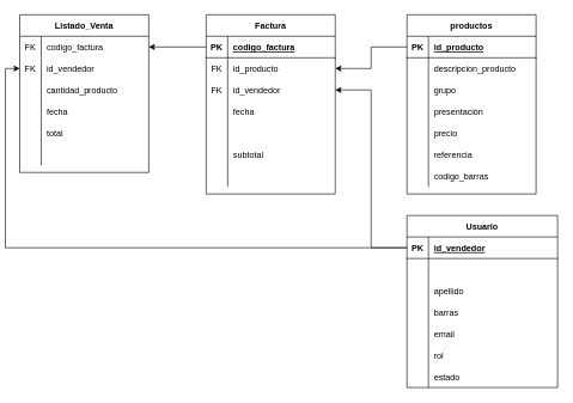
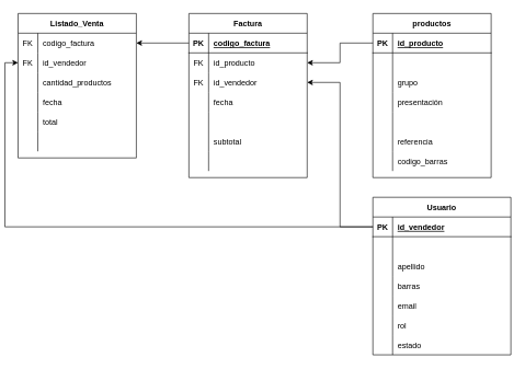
  <mxCell id="0" />
  <mxCell id="1" parent="0" />
  <mxCell id="2" value="Factura" style="shape=table;startSize=30;container=1;collapsible=1;childLayout=tableLayout;fixedRows=1;rowLines=0;fontStyle=1;align=center;resizeLast=1;" parent="1" vertex="1"><mxGeometry x="280" y="20" width="180" height="250" as="geometry" /></mxCell>
  <mxCell id="3" value="" style="shape=partialRectangle;collapsible=0;dropTarget=0;pointerEvents=0;fillColor=none;top=0;left=0;bottom=1;right=0;points=[[0,0.5],[1,0.5]];portConstraint=eastwest;" parent="2" vertex="1"><mxGeometry y="30" width="180" height="30" as="geometry" /></mxCell>
  <mxCell id="4" value="PK" style="shape=partialRectangle;connectable=0;fillColor=none;top=0;left=0;bottom=0;right=0;fontStyle=1;overflow=hidden;" parent="3" vertex="1"><mxGeometry width="30" height="30" as="geometry" /></mxCell>
  <mxCell id="5" value="codigo_factura" style="shape=partialRectangle;connectable=0;fillColor=none;top=0;left=0;bottom=0;right=0;align=left;spacingLeft=6;fontStyle=5;overflow=hidden;" parent="3" vertex="1"><mxGeometry x="30" width="150" height="30" as="geometry" /></mxCell>
  <mxCell id="6" value="" style="shape=partialRectangle;collapsible=0;dropTarget=0;pointerEvents=0;fillColor=none;top=0;left=0;bottom=0;right=0;points=[[0,0.5],[1,0.5]];portConstraint=eastwest;" parent="2" vertex="1"><mxGeometry y="60" width="180" height="30" as="geometry" /></mxCell>
  <mxCell id="7" value="FK" style="shape=partialRectangle;connectable=0;fillColor=none;top=0;left=0;bottom=0;right=0;editable=1;overflow=hidden;" parent="6" vertex="1"><mxGeometry width="30" height="30" as="geometry" /></mxCell>
  <mxCell id="8" value="id_producto" style="shape=partialRectangle;connectable=0;fillColor=none;top=0;left=0;bottom=0;right=0;align=left;spacingLeft=6;overflow=hidden;" parent="6" vertex="1"><mxGeometry x="30" width="150" height="30" as="geometry" /></mxCell>
  <mxCell id="9" value="" style="shape=partialRectangle;collapsible=0;dropTarget=0;pointerEvents=0;fillColor=none;top=0;left=0;bottom=0;right=0;points=[[0,0.5],[1,0.5]];portConstraint=eastwest;" parent="2" vertex="1"><mxGeometry y="90" width="180" height="30" as="geometry" /></mxCell>
  <mxCell id="10" value="FK" style="shape=partialRectangle;connectable=0;fillColor=none;top=0;left=0;bottom=0;right=0;editable=1;overflow=hidden;" parent="9" vertex="1"><mxGeometry width="30" height="30" as="geometry" /></mxCell>
  <mxCell id="11" value="id_vendedor" style="shape=partialRectangle;connectable=0;fillColor=none;top=0;left=0;bottom=0;right=0;align=left;spacingLeft=6;overflow=hidden;" parent="9" vertex="1"><mxGeometry x="30" width="150" height="30" as="geometry" /></mxCell>
  <mxCell id="12" value="" style="shape=partialRectangle;collapsible=0;dropTarget=0;pointerEvents=0;fillColor=none;top=0;left=0;bottom=0;right=0;points=[[0,0.5],[1,0.5]];portConstraint=eastwest;" parent="2" vertex="1"><mxGeometry y="120" width="180" height="30" as="geometry" /></mxCell>
  <mxCell id="13" value="" style="shape=partialRectangle;connectable=0;fillColor=none;top=0;left=0;bottom=0;right=0;editable=1;overflow=hidden;" parent="12" vertex="1"><mxGeometry width="30" height="30" as="geometry" /></mxCell>
  <mxCell id="14" value="fecha" style="shape=partialRectangle;connectable=0;fillColor=none;top=0;left=0;bottom=0;right=0;align=left;spacingLeft=6;overflow=hidden;" parent="12" vertex="1"><mxGeometry x="30" width="150" height="30" as="geometry" /></mxCell>
  <mxCell id="15" value="" style="shape=partialRectangle;collapsible=0;dropTarget=0;pointerEvents=0;fillColor=none;top=0;left=0;bottom=0;right=0;points=[[0,0.5],[1,0.5]];portConstraint=eastwest;" vertex="1" parent="2"><mxGeometry y="150" width="180" height="30" as="geometry" /></mxCell>
  <mxCell id="16" value="" style="shape=partialRectangle;connectable=0;fillColor=none;top=0;left=0;bottom=0;right=0;editable=1;overflow=hidden;" vertex="1" parent="15"><mxGeometry width="30" height="30" as="geometry" /></mxCell>
  <mxCell id="17" value="" style="shape=partialRectangle;collapsible=0;dropTarget=0;pointerEvents=0;fillColor=none;top=0;left=0;bottom=0;right=0;points=[[0,0.5],[1,0.5]];portConstraint=eastwest;" vertex="1" parent="2"><mxGeometry y="180" width="180" height="30" as="geometry" /></mxCell>
  <mxCell id="18" value="" style="shape=partialRectangle;connectable=0;fillColor=none;top=0;left=0;bottom=0;right=0;editable=1;overflow=hidden;" vertex="1" parent="17"><mxGeometry width="30" height="30" as="geometry" /></mxCell>
  <mxCell id="19" value="subtotal" style="shape=partialRectangle;connectable=0;fillColor=none;top=0;left=0;bottom=0;right=0;align=left;spacingLeft=6;overflow=hidden;" vertex="1" parent="17"><mxGeometry x="30" width="150" height="30" as="geometry" /></mxCell>
  <mxCell id="20" value="" style="shape=partialRectangle;collapsible=0;dropTarget=0;pointerEvents=0;fillColor=none;top=0;left=0;bottom=0;right=0;points=[[0,0.5],[1,0.5]];portConstraint=eastwest;" vertex="1" parent="2"><mxGeometry y="210" width="180" height="30" as="geometry" /></mxCell>
  <mxCell id="21" value="" style="shape=partialRectangle;connectable=0;fillColor=none;top=0;left=0;bottom=0;right=0;editable=1;overflow=hidden;" vertex="1" parent="20"><mxGeometry width="30" height="30" as="geometry" /></mxCell>
  <mxCell id="22" value="" style="shape=partialRectangle;connectable=0;fillColor=none;top=0;left=0;bottom=0;right=0;align=left;spacingLeft=6;overflow=hidden;" vertex="1" parent="20"><mxGeometry x="30" width="150" height="30" as="geometry" /></mxCell>
  <mxCell id="23" value="productos" style="shape=table;startSize=30;container=1;collapsible=1;childLayout=tableLayout;fixedRows=1;rowLines=0;fontStyle=1;align=center;resizeLast=1;" parent="1" vertex="1"><mxGeometry x="560" y="20" width="180" height="250" as="geometry"><mxRectangle x="410" y="200" width="90" height="30" as="alternateBounds" /></mxGeometry></mxCell>
  <mxCell id="24" value="" style="shape=partialRectangle;collapsible=0;dropTarget=0;pointerEvents=0;fillColor=none;top=0;left=0;bottom=1;right=0;points=[[0,0.5],[1,0.5]];portConstraint=eastwest;" parent="23" vertex="1"><mxGeometry y="30" width="180" height="30" as="geometry" /></mxCell>
  <mxCell id="25" value="PK" style="shape=partialRectangle;connectable=0;fillColor=none;top=0;left=0;bottom=0;right=0;fontStyle=1;overflow=hidden;" parent="24" vertex="1"><mxGeometry width="30" height="30" as="geometry" /></mxCell>
  <mxCell id="26" value="id_producto" style="shape=partialRectangle;connectable=0;fillColor=none;top=0;left=0;bottom=0;right=0;align=left;spacingLeft=6;fontStyle=5;overflow=hidden;" parent="24" vertex="1"><mxGeometry x="30" width="150" height="30" as="geometry" /></mxCell>
  <mxCell id="27" value="" style="shape=partialRectangle;collapsible=0;dropTarget=0;pointerEvents=0;fillColor=none;top=0;left=0;bottom=0;right=0;points=[[0,0.5],[1,0.5]];portConstraint=eastwest;" parent="23" vertex="1"><mxGeometry y="60" width="180" height="30" as="geometry" /></mxCell>
  <mxCell id="28" value="" style="shape=partialRectangle;connectable=0;fillColor=none;top=0;left=0;bottom=0;right=0;editable=1;overflow=hidden;" parent="27" vertex="1"><mxGeometry width="30" height="30" as="geometry" /></mxCell>
- <mxCell id="29" value="descripcion_producto" style="shape=partialRectangle;connectable=0;fillColor=none;top=0;left=0;bottom=0;right=0;align=left;spacingLeft=6;overflow=hidden;" parent="27" vertex="1"><mxGeometry x="30" width="150" height="30" as="geometry" /></mxCell>
  <mxCell id="30" value="" style="shape=partialRectangle;collapsible=0;dropTarget=0;pointerEvents=0;fillColor=none;top=0;left=0;bottom=0;right=0;points=[[0,0.5],[1,0.5]];portConstraint=eastwest;" parent="23" vertex="1"><mxGeometry y="90" width="180" height="30" as="geometry" /></mxCell>
  <mxCell id="31" value="" style="shape=partialRectangle;connectable=0;fillColor=none;top=0;left=0;bottom=0;right=0;editable=1;overflow=hidden;" parent="30" vertex="1"><mxGeometry width="30" height="30" as="geometry" /></mxCell>
  <mxCell id="32" value="grupo" style="shape=partialRectangle;connectable=0;fillColor=none;top=0;left=0;bottom=0;right=0;align=left;spacingLeft=6;overflow=hidden;" parent="30" vertex="1"><mxGeometry x="30" width="150" height="30" as="geometry" /></mxCell>
  <mxCell id="33" value="" style="shape=partialRectangle;collapsible=0;dropTarget=0;pointerEvents=0;fillColor=none;top=0;left=0;bottom=0;right=0;points=[[0,0.5],[1,0.5]];portConstraint=eastwest;" parent="23" vertex="1"><mxGeometry y="120" width="180" height="30" as="geometry" /></mxCell>
  <mxCell id="34" value="" style="shape=partialRectangle;connectable=0;fillColor=none;top=0;left=0;bottom=0;right=0;editable=1;overflow=hidden;" parent="33" vertex="1"><mxGeometry width="30" height="30" as="geometry" /></mxCell>
  <mxCell id="35" value="presentación" style="shape=partialRectangle;connectable=0;fillColor=none;top=0;left=0;bottom=0;right=0;align=left;spacingLeft=6;overflow=hidden;" parent="33" vertex="1"><mxGeometry x="30" width="150" height="30" as="geometry" /></mxCell>
  <mxCell id="36" value="" style="shape=partialRectangle;collapsible=0;dropTarget=0;pointerEvents=0;fillColor=none;top=0;left=0;bottom=0;right=0;points=[[0,0.5],[1,0.5]];portConstraint=eastwest;" vertex="1" parent="23"><mxGeometry y="150" width="180" height="30" as="geometry" /></mxCell>
  <mxCell id="37" value="" style="shape=partialRectangle;connectable=0;fillColor=none;top=0;left=0;bottom=0;right=0;editable=1;overflow=hidden;" vertex="1" parent="36"><mxGeometry width="30" height="30" as="geometry" /></mxCell>
- <mxCell id="38" value="precio" style="shape=partialRectangle;connectable=0;fillColor=none;top=0;left=0;bottom=0;right=0;align=left;spacingLeft=6;overflow=hidden;" vertex="1" parent="36"><mxGeometry x="30" width="150" height="30" as="geometry" /></mxCell>
  <mxCell id="39" value="" style="shape=partialRectangle;collapsible=0;dropTarget=0;pointerEvents=0;fillColor=none;top=0;left=0;bottom=0;right=0;points=[[0,0.5],[1,0.5]];portConstraint=eastwest;" vertex="1" parent="23"><mxGeometry y="180" width="180" height="30" as="geometry" /></mxCell>
  <mxCell id="40" value="" style="shape=partialRectangle;connectable=0;fillColor=none;top=0;left=0;bottom=0;right=0;editable=1;overflow=hidden;" vertex="1" parent="39"><mxGeometry width="30" height="30" as="geometry" /></mxCell>
  <mxCell id="41" value="referencia" style="shape=partialRectangle;connectable=0;fillColor=none;top=0;left=0;bottom=0;right=0;align=left;spacingLeft=6;overflow=hidden;" vertex="1" parent="39"><mxGeometry x="30" width="150" height="30" as="geometry" /></mxCell>
  <mxCell id="42" value="" style="shape=partialRectangle;collapsible=0;dropTarget=0;pointerEvents=0;fillColor=none;top=0;left=0;bottom=0;right=0;points=[[0,0.5],[1,0.5]];portConstraint=eastwest;" vertex="1" parent="23"><mxGeometry y="210" width="180" height="30" as="geometry" /></mxCell>
  <mxCell id="43" value="" style="shape=partialRectangle;connectable=0;fillColor=none;top=0;left=0;bottom=0;right=0;editable=1;overflow=hidden;" vertex="1" parent="42"><mxGeometry width="30" height="30" as="geometry" /></mxCell>
  <mxCell id="44" value="codigo_barras" style="shape=partialRectangle;connectable=0;fillColor=none;top=0;left=0;bottom=0;right=0;align=left;spacingLeft=6;overflow=hidden;" vertex="1" parent="42"><mxGeometry x="30" width="150" height="30" as="geometry" /></mxCell>
  <mxCell id="45" value="Usuario" style="shape=table;startSize=30;container=1;collapsible=1;childLayout=tableLayout;fixedRows=1;rowLines=0;fontStyle=1;align=center;resizeLast=1;" parent="1" vertex="1"><mxGeometry x="560" y="300" width="210" height="240" as="geometry" /></mxCell>
  <mxCell id="46" value="" style="shape=partialRectangle;collapsible=0;dropTarget=0;pointerEvents=0;fillColor=none;top=0;left=0;bottom=1;right=0;points=[[0,0.5],[1,0.5]];portConstraint=eastwest;" parent="45" vertex="1"><mxGeometry y="30" width="210" height="30" as="geometry" /></mxCell>
  <mxCell id="47" value="PK" style="shape=partialRectangle;connectable=0;fillColor=none;top=0;left=0;bottom=0;right=0;fontStyle=1;overflow=hidden;" parent="46" vertex="1"><mxGeometry width="30" height="30" as="geometry" /></mxCell>
  <mxCell id="48" value="id_vendedor" style="shape=partialRectangle;connectable=0;fillColor=none;top=0;left=0;bottom=0;right=0;align=left;spacingLeft=6;fontStyle=5;overflow=hidden;" parent="46" vertex="1"><mxGeometry x="30" width="180" height="30" as="geometry" /></mxCell>
  <mxCell id="49" value="" style="shape=partialRectangle;collapsible=0;dropTarget=0;pointerEvents=0;fillColor=none;top=0;left=0;bottom=0;right=0;points=[[0,0.5],[1,0.5]];portConstraint=eastwest;" parent="45" vertex="1"><mxGeometry y="60" width="210" height="30" as="geometry" /></mxCell>
  <mxCell id="50" value="" style="shape=partialRectangle;connectable=0;fillColor=none;top=0;left=0;bottom=0;right=0;editable=1;overflow=hidden;" parent="49" vertex="1"><mxGeometry width="30" height="30" as="geometry" /></mxCell>
  <mxCell id="51" value="" style="shape=partialRectangle;collapsible=0;dropTarget=0;pointerEvents=0;fillColor=none;top=0;left=0;bottom=0;right=0;points=[[0,0.5],[1,0.5]];portConstraint=eastwest;" parent="45" vertex="1"><mxGeometry y="90" width="210" height="30" as="geometry" /></mxCell>
  <mxCell id="52" value="" style="shape=partialRectangle;connectable=0;fillColor=none;top=0;left=0;bottom=0;right=0;editable=1;overflow=hidden;" parent="51" vertex="1"><mxGeometry width="30" height="30" as="geometry" /></mxCell>
  <mxCell id="53" value="apellido" style="shape=partialRectangle;connectable=0;fillColor=none;top=0;left=0;bottom=0;right=0;align=left;spacingLeft=6;overflow=hidden;" parent="51" vertex="1"><mxGeometry x="30" width="180" height="30" as="geometry" /></mxCell>
  <mxCell id="54" value="" style="shape=partialRectangle;collapsible=0;dropTarget=0;pointerEvents=0;fillColor=none;top=0;left=0;bottom=0;right=0;points=[[0,0.5],[1,0.5]];portConstraint=eastwest;" parent="45" vertex="1"><mxGeometry y="120" width="210" height="30" as="geometry" /></mxCell>
  <mxCell id="55" value="" style="shape=partialRectangle;connectable=0;fillColor=none;top=0;left=0;bottom=0;right=0;editable=1;overflow=hidden;" parent="54" vertex="1"><mxGeometry width="30" height="30" as="geometry" /></mxCell>
  <mxCell id="56" value="barras" style="shape=partialRectangle;connectable=0;fillColor=none;top=0;left=0;bottom=0;right=0;align=left;spacingLeft=6;overflow=hidden;" parent="54" vertex="1"><mxGeometry x="30" width="180" height="30" as="geometry" /></mxCell>
  <mxCell id="57" value="" style="shape=partialRectangle;collapsible=0;dropTarget=0;pointerEvents=0;fillColor=none;top=0;left=0;bottom=0;right=0;points=[[0,0.5],[1,0.5]];portConstraint=eastwest;" parent="45" vertex="1"><mxGeometry y="150" width="210" height="30" as="geometry" /></mxCell>
  <mxCell id="58" value="" style="shape=partialRectangle;connectable=0;fillColor=none;top=0;left=0;bottom=0;right=0;editable=1;overflow=hidden;" parent="57" vertex="1"><mxGeometry width="30" height="30" as="geometry" /></mxCell>
  <mxCell id="59" value="email" style="shape=partialRectangle;connectable=0;fillColor=none;top=0;left=0;bottom=0;right=0;align=left;spacingLeft=6;overflow=hidden;" parent="57" vertex="1"><mxGeometry x="30" width="180" height="30" as="geometry" /></mxCell>
  <mxCell id="60" value="" style="shape=partialRectangle;collapsible=0;dropTarget=0;pointerEvents=0;fillColor=none;top=0;left=0;bottom=0;right=0;points=[[0,0.5],[1,0.5]];portConstraint=eastwest;" parent="45" vertex="1"><mxGeometry y="180" width="210" height="30" as="geometry" /></mxCell>
  <mxCell id="61" value="" style="shape=partialRectangle;connectable=0;fillColor=none;top=0;left=0;bottom=0;right=0;editable=1;overflow=hidden;" parent="60" vertex="1"><mxGeometry width="30" height="30" as="geometry" /></mxCell>
  <mxCell id="62" value="rol" style="shape=partialRectangle;connectable=0;fillColor=none;top=0;left=0;bottom=0;right=0;align=left;spacingLeft=6;overflow=hidden;" parent="60" vertex="1"><mxGeometry x="30" width="180" height="30" as="geometry" /></mxCell>
  <mxCell id="63" value="" style="shape=partialRectangle;collapsible=0;dropTarget=0;pointerEvents=0;fillColor=none;top=0;left=0;bottom=0;right=0;points=[[0,0.5],[1,0.5]];portConstraint=eastwest;" vertex="1" parent="45"><mxGeometry y="210" width="210" height="30" as="geometry" /></mxCell>
  <mxCell id="64" value="" style="shape=partialRectangle;connectable=0;fillColor=none;top=0;left=0;bottom=0;right=0;editable=1;overflow=hidden;" vertex="1" parent="63"><mxGeometry width="30" height="30" as="geometry" /></mxCell>
  <mxCell id="65" value="estado" style="shape=partialRectangle;connectable=0;fillColor=none;top=0;left=0;bottom=0;right=0;align=left;spacingLeft=6;overflow=hidden;" vertex="1" parent="63"><mxGeometry x="30" width="180" height="30" as="geometry" /></mxCell>
  <mxCell id="66" value="Listado_Venta" style="shape=table;startSize=30;container=1;collapsible=1;childLayout=tableLayout;fixedRows=1;rowLines=0;fontStyle=1;align=center;resizeLast=1;" vertex="1" parent="1"><mxGeometry x="20" y="20" width="180" height="220" as="geometry" /></mxCell>
  <mxCell id="67" value="" style="shape=partialRectangle;collapsible=0;dropTarget=0;pointerEvents=0;fillColor=none;top=0;left=0;bottom=0;right=0;points=[[0,0.5],[1,0.5]];portConstraint=eastwest;" vertex="1" parent="66"><mxGeometry y="30" width="180" height="30" as="geometry" /></mxCell>
  <mxCell id="68" value="FK" style="shape=partialRectangle;connectable=0;fillColor=none;top=0;left=0;bottom=0;right=0;editable=1;overflow=hidden;" vertex="1" parent="67"><mxGeometry width="30" height="30" as="geometry" /></mxCell>
  <mxCell id="69" value="codigo_factura" style="shape=partialRectangle;connectable=0;fillColor=none;top=0;left=0;bottom=0;right=0;align=left;spacingLeft=6;overflow=hidden;" vertex="1" parent="67"><mxGeometry x="30" width="150" height="30" as="geometry" /></mxCell>
  <mxCell id="70" value="" style="shape=partialRectangle;collapsible=0;dropTarget=0;pointerEvents=0;fillColor=none;top=0;left=0;bottom=0;right=0;points=[[0,0.5],[1,0.5]];portConstraint=eastwest;" vertex="1" parent="66"><mxGeometry y="60" width="180" height="30" as="geometry" /></mxCell>
  <mxCell id="71" value="FK" style="shape=partialRectangle;connectable=0;fillColor=none;top=0;left=0;bottom=0;right=0;editable=1;overflow=hidden;" vertex="1" parent="70"><mxGeometry width="30" height="30" as="geometry" /></mxCell>
  <mxCell id="72" value="id_vendedor" style="shape=partialRectangle;connectable=0;fillColor=none;top=0;left=0;bottom=0;right=0;align=left;spacingLeft=6;overflow=hidden;" vertex="1" parent="70"><mxGeometry x="30" width="150" height="30" as="geometry" /></mxCell>
  <mxCell id="73" value="" style="shape=partialRectangle;collapsible=0;dropTarget=0;pointerEvents=0;fillColor=none;top=0;left=0;bottom=0;right=0;points=[[0,0.5],[1,0.5]];portConstraint=eastwest;" vertex="1" parent="66"><mxGeometry y="90" width="180" height="30" as="geometry" /></mxCell>
  <mxCell id="74" value="" style="shape=partialRectangle;connectable=0;fillColor=none;top=0;left=0;bottom=0;right=0;editable=1;overflow=hidden;" vertex="1" parent="73"><mxGeometry width="30" height="30" as="geometry" /></mxCell>
- <mxCell id="75" value="cantidad_producto" style="shape=partialRectangle;connectable=0;fillColor=none;top=0;left=0;bottom=0;right=0;align=left;spacingLeft=6;overflow=hidden;" vertex="1" parent="73"><mxGeometry x="30" width="150" height="30" as="geometry" /></mxCell>
+ <mxCell id="75" value="cantidad_productos" style="shape=partialRectangle;connectable=0;fillColor=none;top=0;left=0;bottom=0;right=0;align=left;spacingLeft=6;overflow=hidden;" vertex="1" parent="73"><mxGeometry x="30" width="150" height="30" as="geometry" /></mxCell>
  <mxCell id="76" value="" style="shape=partialRectangle;collapsible=0;dropTarget=0;pointerEvents=0;fillColor=none;top=0;left=0;bottom=0;right=0;points=[[0,0.5],[1,0.5]];portConstraint=eastwest;" vertex="1" parent="66"><mxGeometry y="120" width="180" height="30" as="geometry" /></mxCell>
  <mxCell id="77" value="" style="shape=partialRectangle;connectable=0;fillColor=none;top=0;left=0;bottom=0;right=0;editable=1;overflow=hidden;" vertex="1" parent="76"><mxGeometry width="30" height="30" as="geometry" /></mxCell>
  <mxCell id="78" value="fecha" style="shape=partialRectangle;connectable=0;fillColor=none;top=0;left=0;bottom=0;right=0;align=left;spacingLeft=6;overflow=hidden;" vertex="1" parent="76"><mxGeometry x="30" width="150" height="30" as="geometry" /></mxCell>
  <mxCell id="79" value="" style="shape=partialRectangle;collapsible=0;dropTarget=0;pointerEvents=0;fillColor=none;top=0;left=0;bottom=0;right=0;points=[[0,0.5],[1,0.5]];portConstraint=eastwest;" vertex="1" parent="66"><mxGeometry y="150" width="180" height="30" as="geometry" /></mxCell>
  <mxCell id="80" value="" style="shape=partialRectangle;connectable=0;fillColor=none;top=0;left=0;bottom=0;right=0;editable=1;overflow=hidden;" vertex="1" parent="79"><mxGeometry width="30" height="30" as="geometry" /></mxCell>
  <mxCell id="81" value="total" style="shape=partialRectangle;connectable=0;fillColor=none;top=0;left=0;bottom=0;right=0;align=left;spacingLeft=6;overflow=hidden;" vertex="1" parent="79"><mxGeometry x="30" width="150" height="30" as="geometry" /></mxCell>
  <mxCell id="82" value="" style="shape=partialRectangle;collapsible=0;dropTarget=0;pointerEvents=0;fillColor=none;top=0;left=0;bottom=0;right=0;points=[[0,0.5],[1,0.5]];portConstraint=eastwest;" vertex="1" parent="66"><mxGeometry y="180" width="180" height="30" as="geometry" /></mxCell>
  <mxCell id="83" value="" style="shape=partialRectangle;connectable=0;fillColor=none;top=0;left=0;bottom=0;right=0;editable=1;overflow=hidden;" vertex="1" parent="82"><mxGeometry width="30" height="30" as="geometry" /></mxCell>
  <mxCell id="84" value="" style="shape=partialRectangle;connectable=0;fillColor=none;top=0;left=0;bottom=0;right=0;align=left;spacingLeft=6;overflow=hidden;" vertex="1" parent="82"><mxGeometry x="30" width="150" height="30" as="geometry" /></mxCell>
  <mxCell id="85" style="edgeStyle=orthogonalEdgeStyle;rounded=0;orthogonalLoop=1;jettySize=auto;html=1;exitX=0;exitY=0.5;exitDx=0;exitDy=0;entryX=1;entryY=0.5;entryDx=0;entryDy=0;" edge="1" parent="1" source="24" target="6"><mxGeometry relative="1" as="geometry" /></mxCell>
  <mxCell id="86" style="edgeStyle=orthogonalEdgeStyle;rounded=0;orthogonalLoop=1;jettySize=auto;html=1;exitX=0;exitY=0.5;exitDx=0;exitDy=0;entryX=1;entryY=0.5;entryDx=0;entryDy=0;" edge="1" parent="1" source="46" target="9"><mxGeometry relative="1" as="geometry" /></mxCell>
  <mxCell id="87" style="edgeStyle=orthogonalEdgeStyle;rounded=0;orthogonalLoop=1;jettySize=auto;html=1;exitX=0;exitY=0.5;exitDx=0;exitDy=0;entryX=0;entryY=0.5;entryDx=0;entryDy=0;" edge="1" parent="1" source="46" target="70"><mxGeometry relative="1" as="geometry" /></mxCell>
  <mxCell id="88" style="edgeStyle=orthogonalEdgeStyle;rounded=0;orthogonalLoop=1;jettySize=auto;html=1;exitX=0;exitY=0.5;exitDx=0;exitDy=0;entryX=1;entryY=0.5;entryDx=0;entryDy=0;" edge="1" parent="1" source="3" target="67"><mxGeometry relative="1" as="geometry" /></mxCell>
